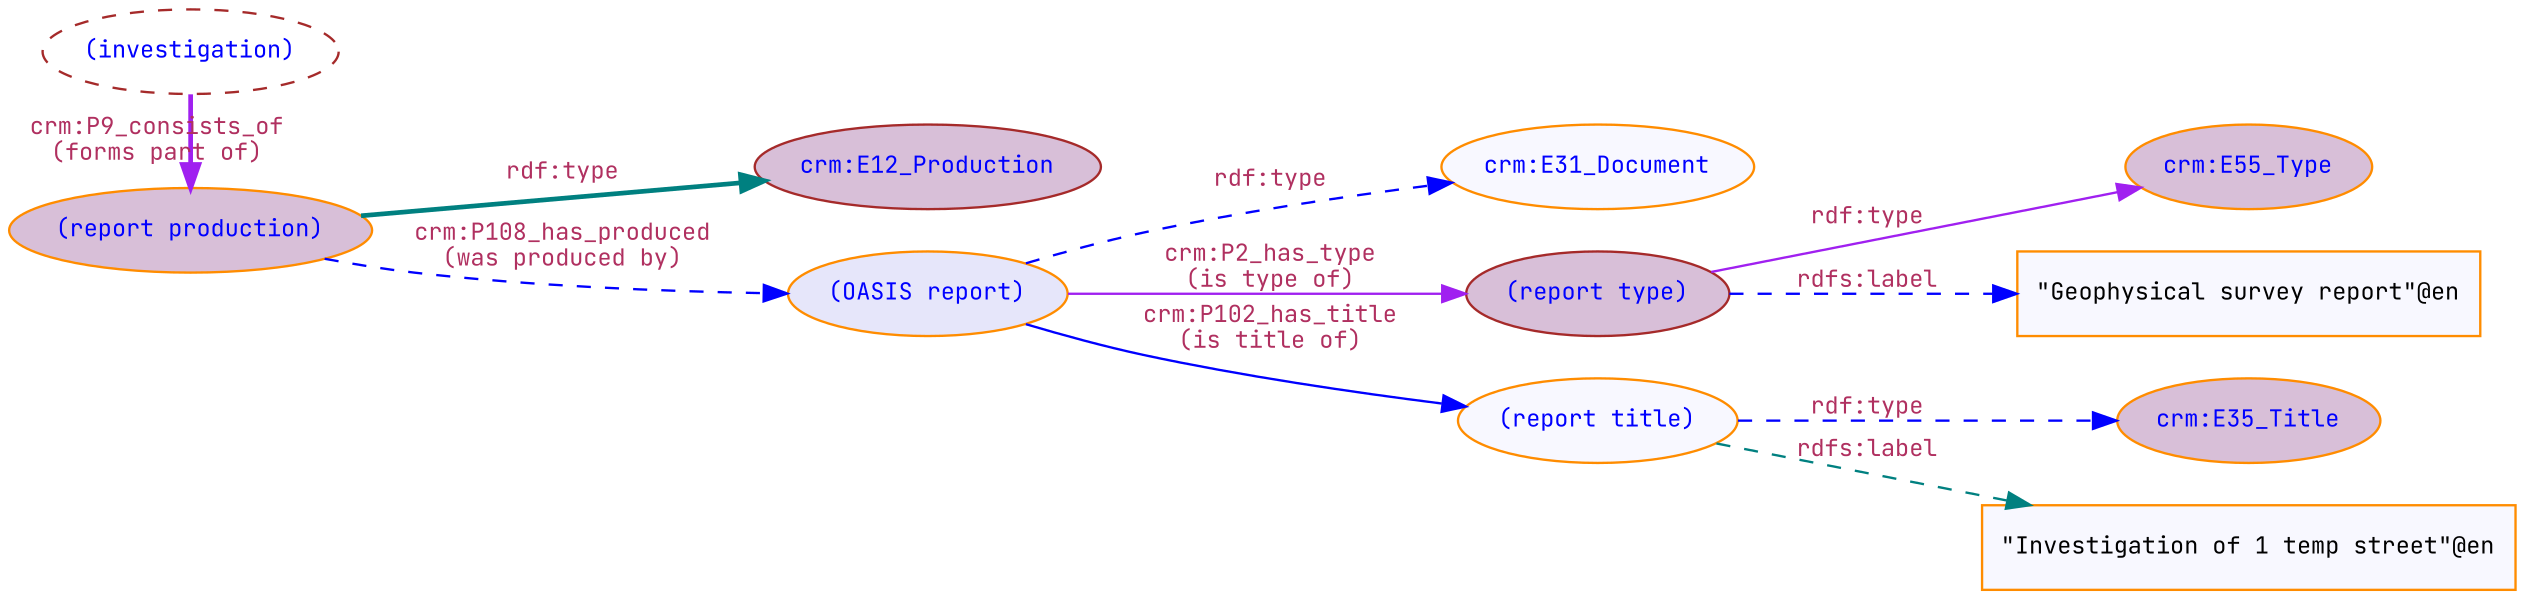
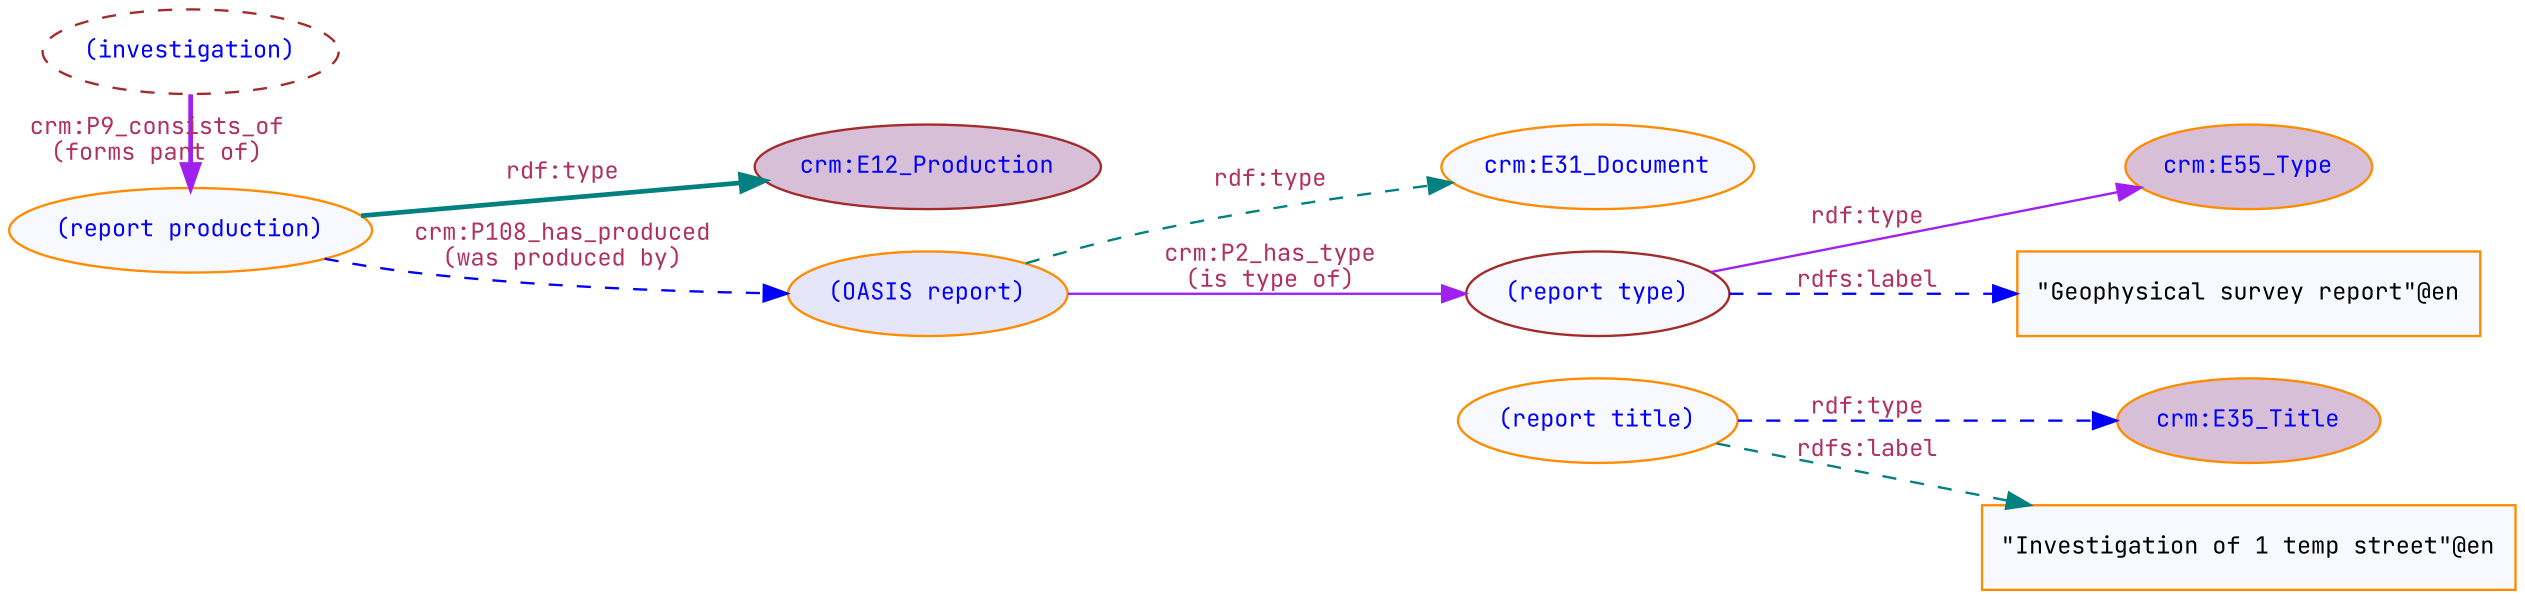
  digraph {
    fontname="JetBrains Mono"
    rankdir=LR
    node [color=darkorange fillcolor=ghostwhite fontcolor=blue fontname="JetBrains Mono" fontsize=10 style=filled]
    edge [color=blue fontcolor=maroon fontname="JetBrains Mono" fontsize=10 style=dashed]
-   "(report production)" [fillcolor=thistle]
+   "(report production)"
    "(investigation)" [color=brown style=dashed]
    "crm:E12_Production" [color=brown fillcolor=thistle]
    "(OASIS report)" [fillcolor=lavender]
    "crm:E35_Title" [fillcolor=thistle]
    "crm:E55_Type" [fillcolor=thistle]
    "crm:E31_Document"
-   "(report type)" [color=brown fillcolor=thistle]
+   "(report type)" [color=brown]
    "(report title)"
    "\"Geophysical survey report\"@en" [fontcolor=black shape=box]
    "\"Investigation of 1 temp street\"@en" [fontcolor=black shape=box]
    subgraph sub_1 {
      rank=same
      "(report production)"
      "(investigation)"
    }
    "(report production)" -> "crm:E12_Production" [color=teal label="rdf:type" style=bold]
    "(report production)" -> "(OASIS report)" [label="crm:P108_has_produced\n(was produced by)"]
    "(investigation)" -> "(report production)" [color=purple label="crm:P9_consists_of\n(forms part of)" style=bold]
-   "(OASIS report)" -> "crm:E31_Document" [label="rdf:type"]
+   "(OASIS report)" -> "crm:E31_Document" [color=teal label="rdf:type"]
    "(OASIS report)" -> "(report type)" [color=purple label="crm:P2_has_type\n(is type of)" style=solid]
-   "(OASIS report)" -> "(report title)" [label="crm:P102_has_title\n(is title of)" style=solid]
    "(report type)" -> "crm:E55_Type" [color=purple label="rdf:type" style=solid]
    "(report type)" -> "\"Geophysical survey report\"@en" [label="rdfs:label"]
    "(report title)" -> "crm:E35_Title" [label="rdf:type"]
    "(report title)" -> "\"Investigation of 1 temp street\"@en" [color=teal label="rdfs:label"]
  }
